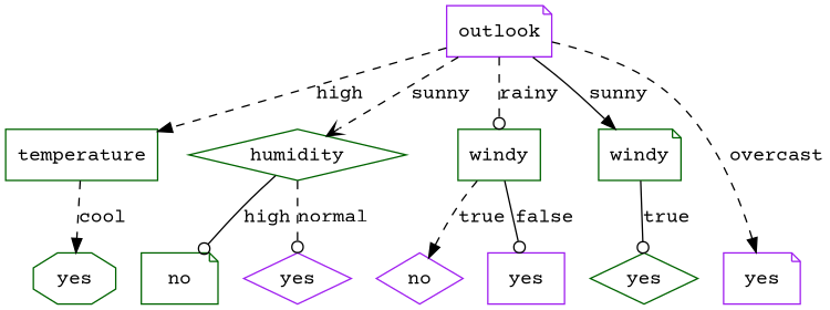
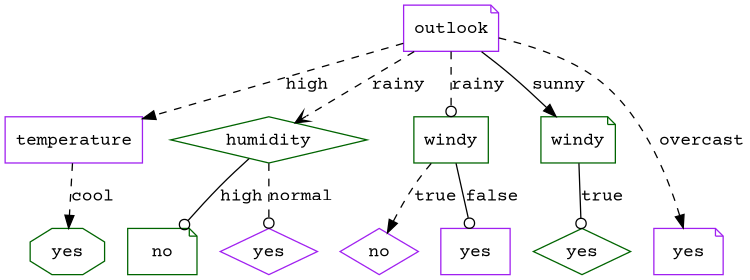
  digraph {
    fontname="Courier Prime"
    node [color=purple fontname="Courier Prime" shape=note]
    edge [arrowhead=normal fontname="Courier Prime" style=dashed]
    n1 [label=outlook]
-   n2 [color=darkgreen label=temperature shape=box]
+   n2 [label=temperature shape=box]
    n3 [color=darkgreen label=humidity shape=diamond]
    n4 [color=darkgreen label=windy shape=box]
    n5 [color=darkgreen label=windy]
    n6 [color=darkgreen label=yes shape=octagon]
    n7 [color=darkgreen label=no]
    n8 [label=yes shape=diamond]
    n9 [label=no shape=diamond]
    n10 [label=yes shape=box]
    n11 [color=darkgreen label=yes shape=diamond]
    n12 [label=yes]
    subgraph sub_1 {
      rank=same
      n1
    }
    subgraph sub_2 {
      rank=same
      n2
      n3
      n4
      n5
    }
    subgraph sub_3 {
      rank=same
      n6
      n7
      n8
      n9
      n10
      n11
      n12
    }
    n1 -> n2 [label=high]
-   n1 -> n3 [arrowhead=vee label=sunny]
+   n1 -> n3 [arrowhead=vee label=rainy]
    n1 -> n4 [arrowhead=odot label=rainy]
    n1 -> n5 [label=sunny style=solid]
    n1 -> n12 [label=overcast]
    n2 -> n6 [label=cool]
    n3 -> n7 [arrowhead=odot label=high style=solid]
    n3 -> n8 [arrowhead=odot label=normal]
    n4 -> n9 [label=true]
    n4 -> n10 [arrowhead=odot label=false style=solid]
    n5 -> n11 [arrowhead=odot label=true style=solid]
  }
